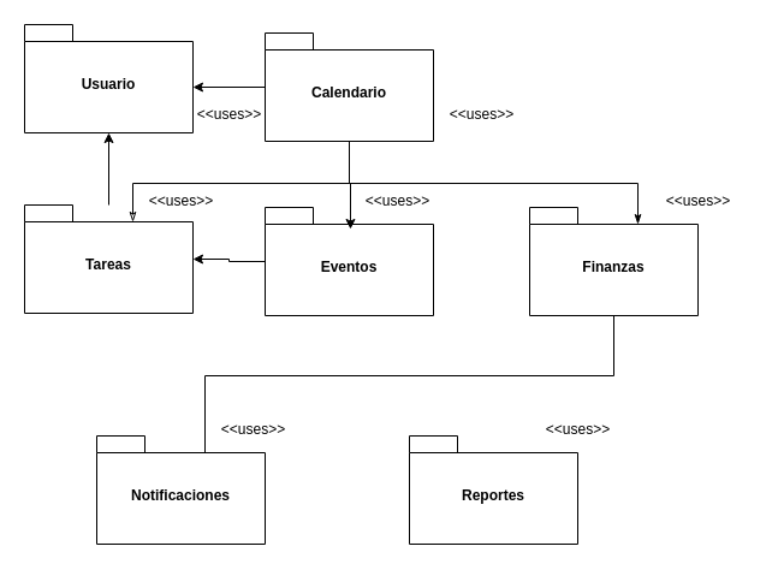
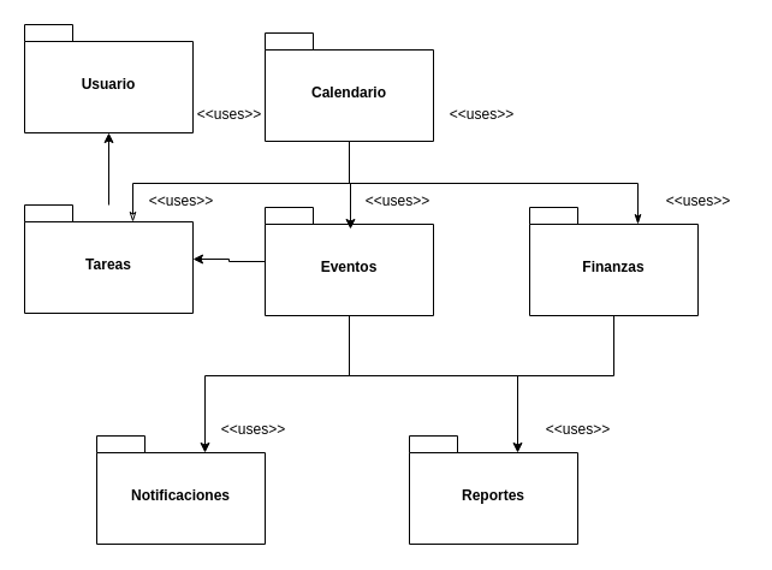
  <mxCell id="0" />
  <mxCell id="1" parent="0" />
  <mxCell id="2" value="Reportes" style="shape=folder;fontStyle=1;spacingTop=10;tabWidth=40;tabHeight=14;tabPosition=left;html=1;whiteSpace=wrap;" parent="1" vertex="1"><mxGeometry x="340" y="362" width="140" height="90" as="geometry" /></mxCell>
  <mxCell id="3" value="Notificaciones" style="shape=folder;fontStyle=1;spacingTop=10;tabWidth=40;tabHeight=14;tabPosition=left;html=1;whiteSpace=wrap;" parent="1" vertex="1"><mxGeometry x="80" y="362" width="140" height="90" as="geometry" /></mxCell>
  <mxCell id="4" value="Eventos" style="shape=folder;fontStyle=1;spacingTop=10;tabWidth=40;tabHeight=14;tabPosition=left;html=1;whiteSpace=wrap;" parent="1" vertex="1"><mxGeometry x="220" y="172" width="140" height="90" as="geometry" /></mxCell>
  <mxCell id="5" value="Usuario" style="shape=folder;fontStyle=1;spacingTop=10;tabWidth=40;tabHeight=14;tabPosition=left;html=1;whiteSpace=wrap;" parent="1" vertex="1"><mxGeometry x="20" y="20" width="140" height="90" as="geometry" /></mxCell>
  <mxCell id="6" style="edgeStyle=orthogonalEdgeStyle;rounded=0;orthogonalLoop=1;jettySize=auto;html=1;exitX=0;exitY=0;exitDx=90;exitDy=14;exitPerimeter=0;startArrow=classicThin;startFill=0;endArrow=none;" parent="1" source="7" target="8" edge="1"><mxGeometry relative="1" as="geometry"><Array as="points"><mxPoint x="110" y="152" /><mxPoint x="290" y="152" /></Array></mxGeometry></mxCell>
  <mxCell id="7" value="Tareas" style="shape=folder;fontStyle=1;spacingTop=10;tabWidth=40;tabHeight=14;tabPosition=left;html=1;whiteSpace=wrap;" parent="1" vertex="1"><mxGeometry x="20" y="170" width="140" height="90" as="geometry" /></mxCell>
  <mxCell id="8" value="Calendario" style="shape=folder;fontStyle=1;spacingTop=10;tabWidth=40;tabHeight=14;tabPosition=left;html=1;whiteSpace=wrap;" parent="1" vertex="1"><mxGeometry x="220" y="27" width="140" height="90" as="geometry" /></mxCell>
  <mxCell id="9" value="Finanzas" style="shape=folder;fontStyle=1;spacingTop=10;tabWidth=40;tabHeight=14;tabPosition=left;html=1;whiteSpace=wrap;" parent="1" vertex="1"><mxGeometry x="440" y="172" width="140" height="90" as="geometry" /></mxCell>
- <mxCell id="10" style="edgeStyle=orthogonalEdgeStyle;rounded=0;orthogonalLoop=1;jettySize=auto;html=1;entryX=0;entryY=0;entryDx=140;entryDy=52;entryPerimeter=0;endArrow=classic;endFill=1;startArrow=none;startFill=0;" parent="1" source="8" target="5" edge="1"><mxGeometry relative="1" as="geometry" /></mxCell>
  <mxCell id="11" style="edgeStyle=orthogonalEdgeStyle;rounded=0;orthogonalLoop=1;jettySize=auto;html=1;exitX=0.5;exitY=1;exitDx=0;exitDy=0;exitPerimeter=0;entryX=0.507;entryY=0.2;entryDx=0;entryDy=0;entryPerimeter=0;startArrow=none;startFill=0;" parent="1" source="8" target="4" edge="1"><mxGeometry relative="1" as="geometry"><Array as="points"><mxPoint x="290" y="152" /><mxPoint x="291" y="152" /></Array></mxGeometry></mxCell>
  <mxCell id="12" style="edgeStyle=orthogonalEdgeStyle;rounded=0;orthogonalLoop=1;jettySize=auto;html=1;exitX=0;exitY=0;exitDx=90;exitDy=14;exitPerimeter=0;entryX=0.5;entryY=1;entryDx=0;entryDy=0;entryPerimeter=0;endArrow=none;startFill=1;startArrow=classicThin;" parent="1" source="9" target="8" edge="1"><mxGeometry relative="1" as="geometry"><Array as="points"><mxPoint x="530" y="152" /><mxPoint x="290" y="152" /></Array></mxGeometry></mxCell>
  <mxCell id="13" style="edgeStyle=orthogonalEdgeStyle;rounded=0;orthogonalLoop=1;jettySize=auto;html=1;" parent="1" source="7" target="5" edge="1"><mxGeometry relative="1" as="geometry" /></mxCell>
  <mxCell id="14" style="edgeStyle=orthogonalEdgeStyle;rounded=0;orthogonalLoop=1;jettySize=auto;html=1;" parent="1" source="4" target="7" edge="1"><mxGeometry relative="1" as="geometry" /></mxCell>
- <mxCell id="15" style="edgeStyle=orthogonalEdgeStyle;rounded=0;orthogonalLoop=1;jettySize=auto;html=1;entryX=0;entryY=0;entryDx=90;entryDy=14;entryPerimeter=0;endArrow=none;" parent="1" source="9" target="3" edge="1"><mxGeometry relative="1" as="geometry"><Array as="points"><mxPoint x="510" y="312" /><mxPoint x="170" y="312" /></Array></mxGeometry></mxCell>
+ <mxCell id="15" style="edgeStyle=orthogonalEdgeStyle;rounded=0;orthogonalLoop=1;jettySize=auto;html=1;entryX=0;entryY=0;entryDx=90;entryDy=14;entryPerimeter=0;" parent="1" source="9" target="3" edge="1"><mxGeometry relative="1" as="geometry"><Array as="points"><mxPoint x="510" y="312" /><mxPoint x="170" y="312" /></Array></mxGeometry></mxCell>
+ <mxCell id="16" style="edgeStyle=orthogonalEdgeStyle;rounded=0;orthogonalLoop=1;jettySize=auto;html=1;entryX=0;entryY=0;entryDx=90;entryDy=14;entryPerimeter=0;" parent="1" source="4" target="2" edge="1"><mxGeometry relative="1" as="geometry" /></mxCell>
  <mxCell id="17" value="&amp;lt;&amp;lt;uses&amp;gt;&amp;gt;" style="text;html=1;align=center;verticalAlign=middle;resizable=0;points=[];autosize=1;strokeColor=none;fillColor=none;" vertex="1" parent="1"><mxGeometry x="360" y="80" width="80" height="30" as="geometry" /></mxCell>
  <mxCell id="18" value="&amp;lt;&amp;lt;uses&amp;gt;&amp;gt;" style="text;html=1;align=center;verticalAlign=middle;resizable=0;points=[];autosize=1;strokeColor=none;fillColor=none;" vertex="1" parent="1"><mxGeometry x="150" y="80" width="80" height="30" as="geometry" /></mxCell>
  <mxCell id="19" value="&amp;lt;&amp;lt;uses&amp;gt;&amp;gt;" style="text;html=1;align=center;verticalAlign=middle;resizable=0;points=[];autosize=1;strokeColor=none;fillColor=none;" vertex="1" parent="1"><mxGeometry x="290" y="152" width="80" height="30" as="geometry" /></mxCell>
  <mxCell id="20" value="&amp;lt;&amp;lt;uses&amp;gt;&amp;gt;" style="text;html=1;align=center;verticalAlign=middle;resizable=0;points=[];autosize=1;strokeColor=none;fillColor=none;" vertex="1" parent="1"><mxGeometry x="540" y="152" width="80" height="30" as="geometry" /></mxCell>
  <mxCell id="21" value="&amp;lt;&amp;lt;uses&amp;gt;&amp;gt;" style="text;html=1;align=center;verticalAlign=middle;resizable=0;points=[];autosize=1;strokeColor=none;fillColor=none;" vertex="1" parent="1"><mxGeometry x="110" y="152" width="80" height="30" as="geometry" /></mxCell>
  <mxCell id="22" value="&amp;lt;&amp;lt;uses&amp;gt;&amp;gt;" style="text;html=1;align=center;verticalAlign=middle;resizable=0;points=[];autosize=1;strokeColor=none;fillColor=none;" vertex="1" parent="1"><mxGeometry x="170" y="342" width="80" height="30" as="geometry" /></mxCell>
  <mxCell id="23" value="&amp;lt;&amp;lt;uses&amp;gt;&amp;gt;" style="text;html=1;align=center;verticalAlign=middle;resizable=0;points=[];autosize=1;strokeColor=none;fillColor=none;" vertex="1" parent="1"><mxGeometry x="440" y="342" width="80" height="30" as="geometry" /></mxCell>
